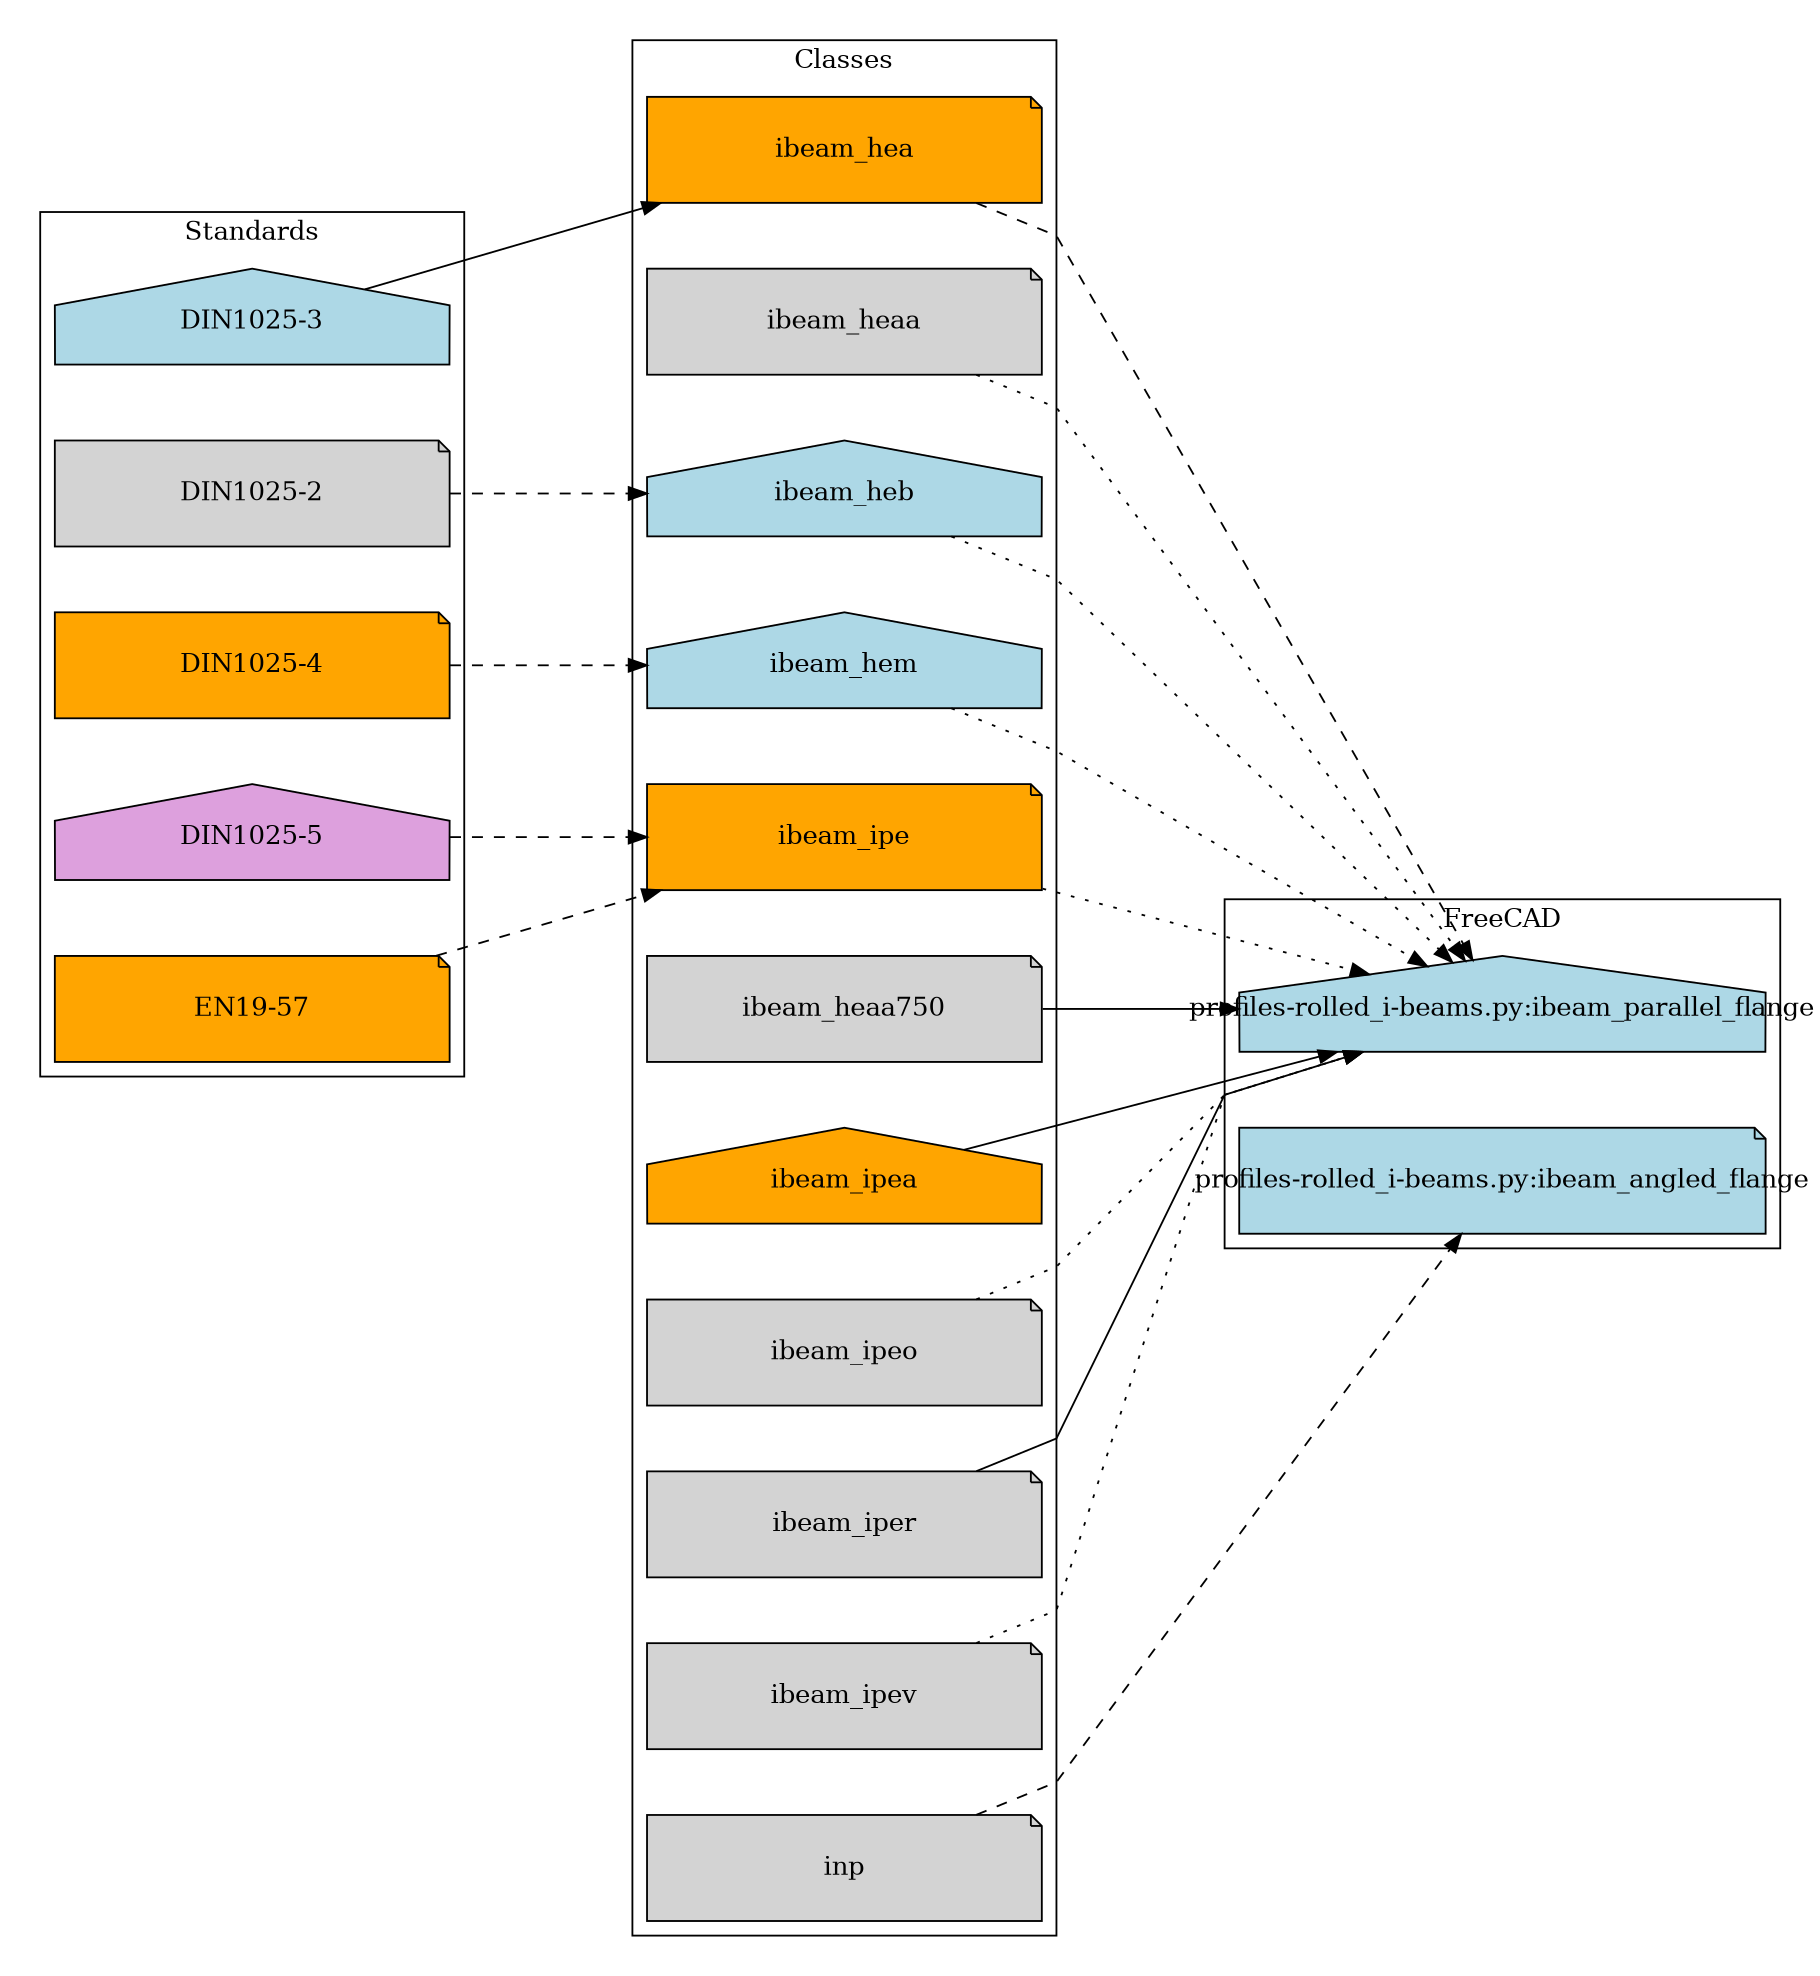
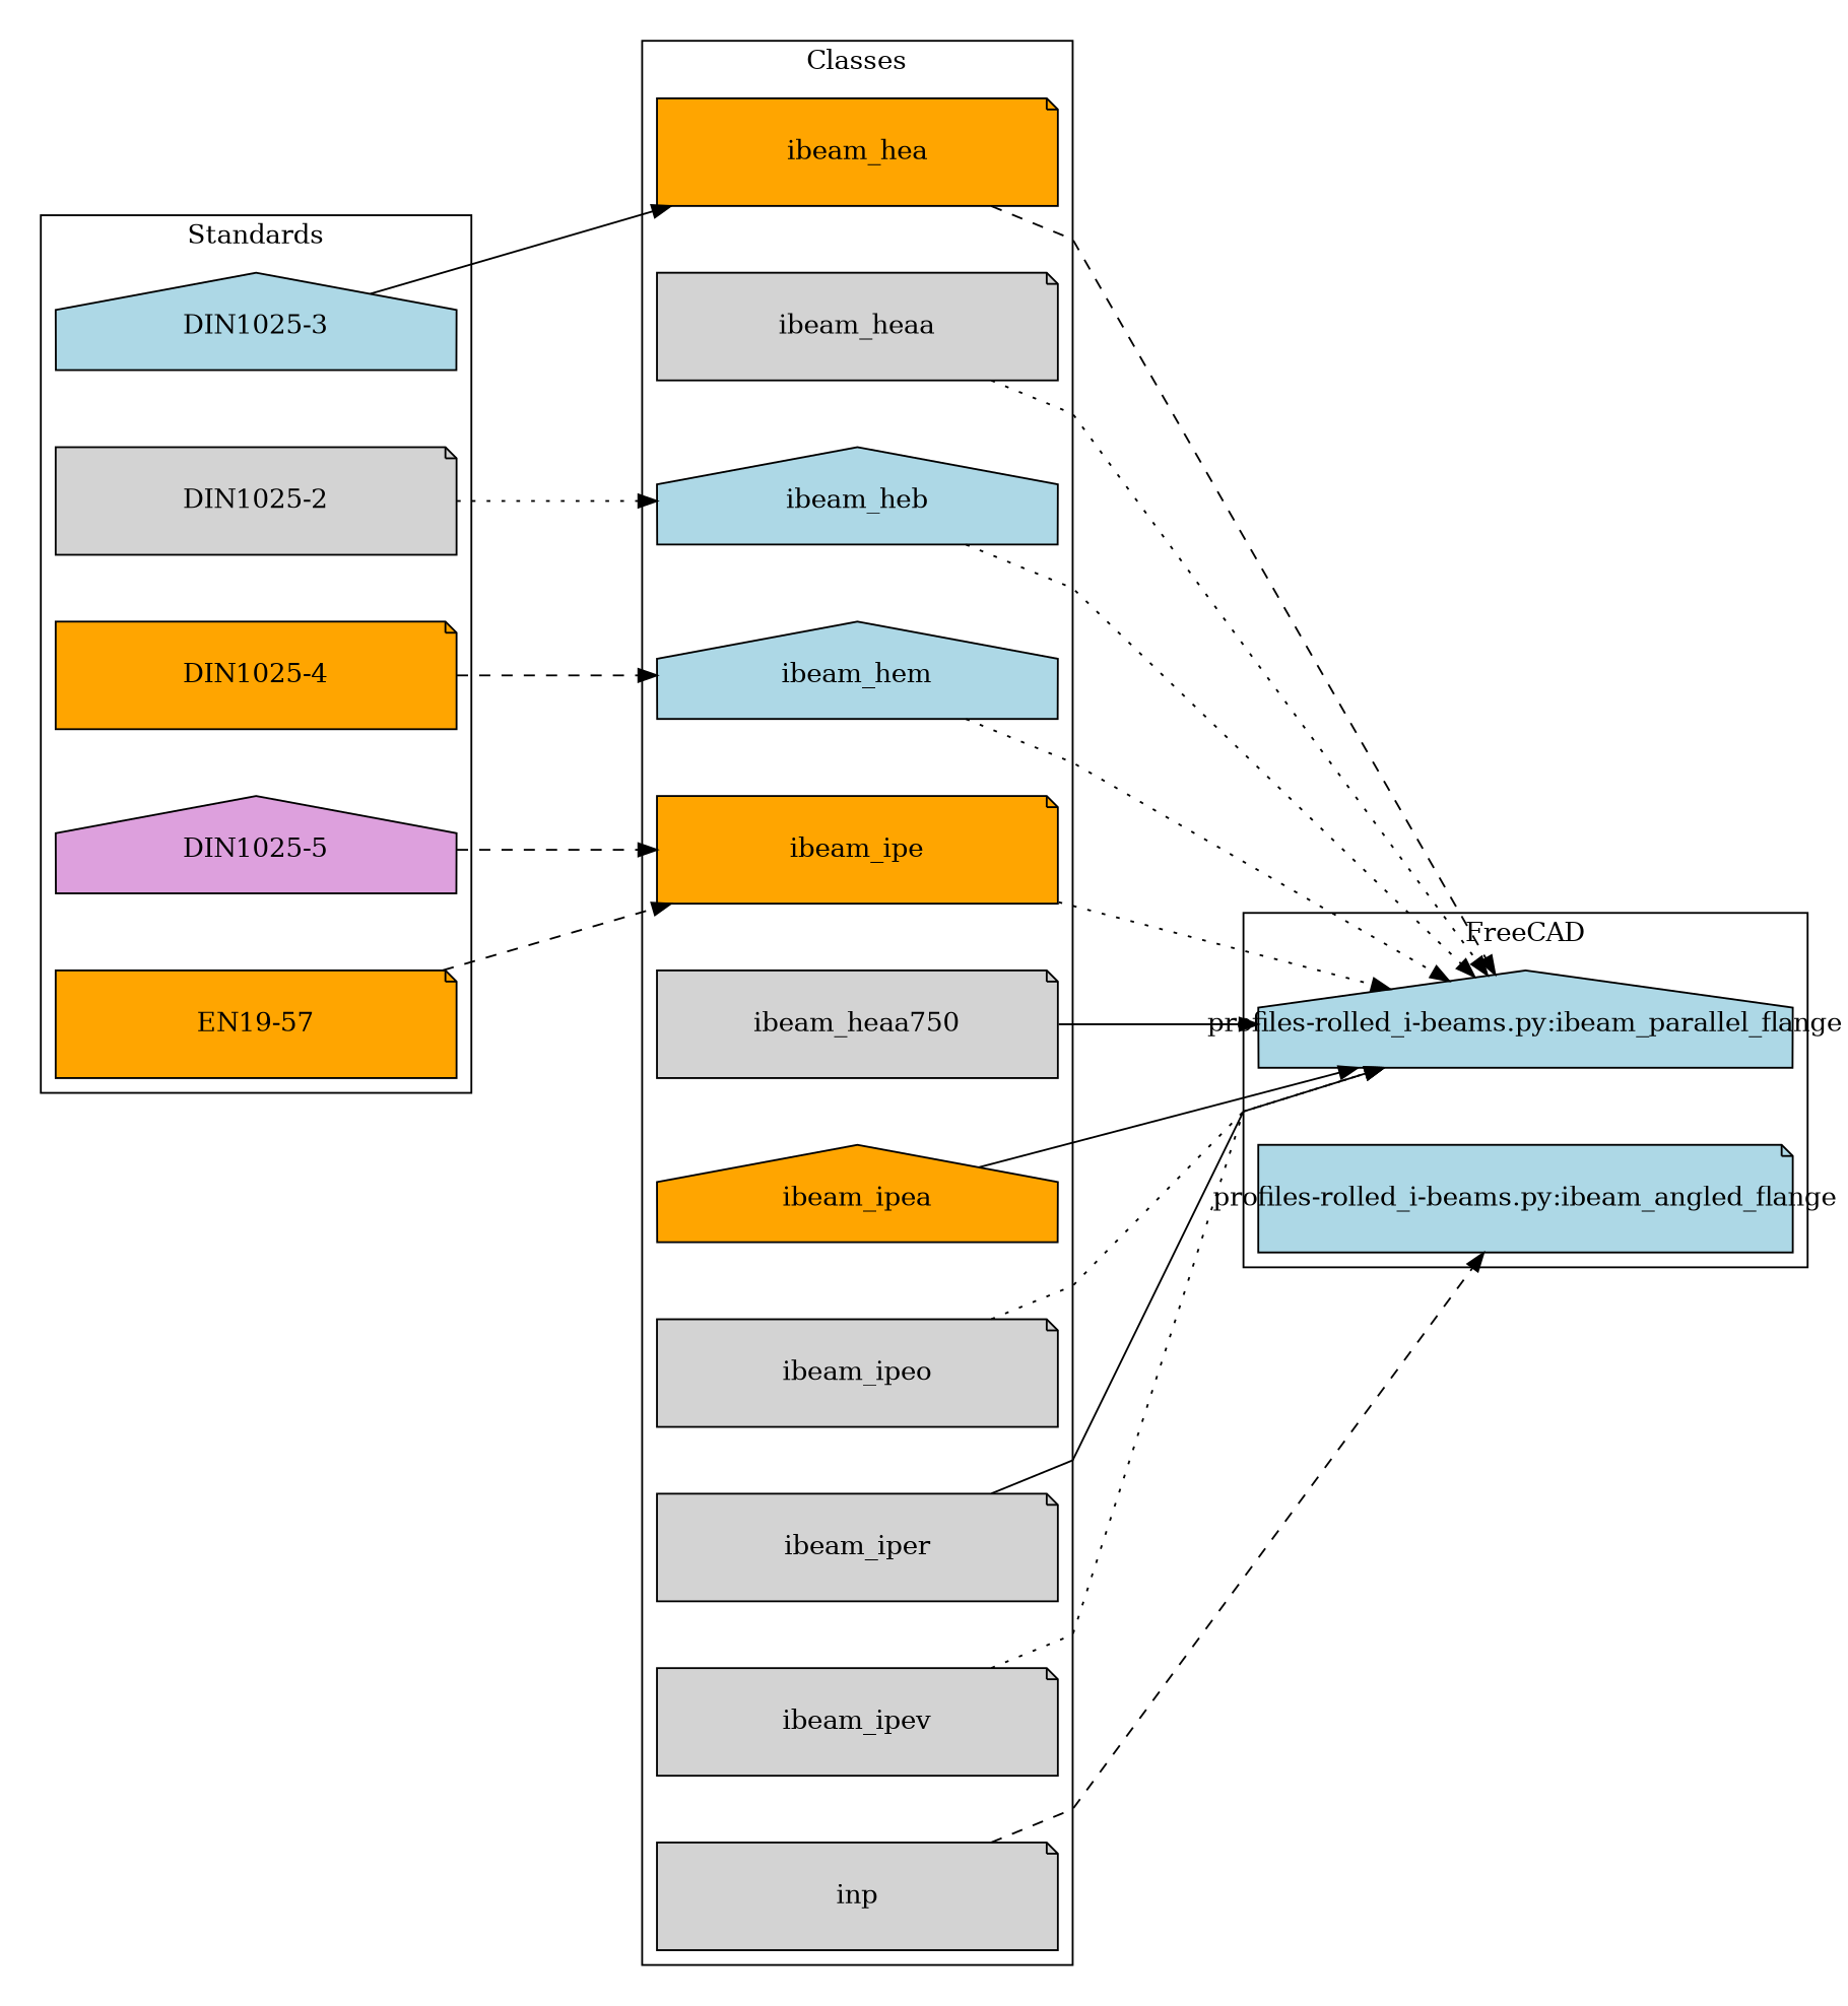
  digraph {
    nodesep=0.5
    rankdir=LR
    ranksep=1.5
    splines=polyline
    node [fillcolor=lightgrey fixedsize=true shape=note style=filled]
    edge [style=dotted]
    ibeam_hea [fillcolor=orange height=0.8 width=3]
    ibeam_heaa [height=0.8 width=3]
    ibeam_heb [fillcolor=lightblue height=0.8 shape=house width=3]
    ibeam_hem [fillcolor=lightblue height=0.8 shape=house width=3]
    ibeam_ipe [fillcolor=orange height=0.8 width=3]
    n6 [height=0.8 label=ibeam_heaa750 width=3]
    ibeam_ipea [fillcolor=orange height=0.8 shape=house width=3]
    ibeam_ipeo [height=0.8 width=3]
    ibeam_iper [height=0.8 width=3]
    ibeam_ipev [height=0.8 width=3]
    inp [height=0.8 width=3]
    "DIN1025-3" [fillcolor=lightblue height=0.8 shape=house width=3]
    "DIN1025-2" [height=0.8 width=3]
    "DIN1025-4" [fillcolor=orange height=0.8 width=3]
    "DIN1025-5" [fillcolor=plum height=0.8 shape=house width=3]
    "EN19-57" [fillcolor=orange height=0.8 width=3]
    "profiles-rolled_i-beams.py:ibeam_parallel_flange" [fillcolor=lightblue height=0.8 shape=house width=4]
    "profiles-rolled_i-beams.py:ibeam_angled_flange" [fillcolor=lightblue height=0.8 width=4]
    subgraph cluster_1 {
      label=OpenSCAD
    }
    subgraph cluster_2 {
      label=Classes
      ibeam_hea
      ibeam_heaa
      ibeam_heb
      ibeam_hem
      ibeam_ipe
      n6
      ibeam_ipea
      ibeam_ipeo
      ibeam_iper
      ibeam_ipev
      inp
    }
    subgraph cluster_3 {
      label=Standards
      "DIN1025-3"
      "DIN1025-2"
      "DIN1025-4"
      "DIN1025-5"
      "EN19-57"
    }
    subgraph cluster_4 {
      label=FreeCAD
      "profiles-rolled_i-beams.py:ibeam_parallel_flange"
      "profiles-rolled_i-beams.py:ibeam_angled_flange"
    }
    ibeam_hea -> "profiles-rolled_i-beams.py:ibeam_parallel_flange" [style=dashed]
    ibeam_heaa -> "profiles-rolled_i-beams.py:ibeam_parallel_flange"
    ibeam_heb -> "profiles-rolled_i-beams.py:ibeam_parallel_flange"
    ibeam_hem -> "profiles-rolled_i-beams.py:ibeam_parallel_flange"
    ibeam_ipe -> "profiles-rolled_i-beams.py:ibeam_parallel_flange"
    n6 -> "profiles-rolled_i-beams.py:ibeam_parallel_flange" [style=solid]
    ibeam_ipea -> "profiles-rolled_i-beams.py:ibeam_parallel_flange" [style=solid]
    ibeam_ipeo -> "profiles-rolled_i-beams.py:ibeam_parallel_flange"
    ibeam_iper -> "profiles-rolled_i-beams.py:ibeam_parallel_flange" [style=solid]
    ibeam_ipev -> "profiles-rolled_i-beams.py:ibeam_parallel_flange"
    inp -> "profiles-rolled_i-beams.py:ibeam_angled_flange" [style=dashed]
    "DIN1025-3" -> ibeam_hea [style=solid]
-   "DIN1025-2" -> ibeam_heb [style=dashed]
+   "DIN1025-2" -> ibeam_heb
    "DIN1025-4" -> ibeam_hem [style=dashed]
    "DIN1025-5" -> ibeam_ipe [style=dashed]
    "EN19-57" -> ibeam_ipe [style=dashed]
  }
